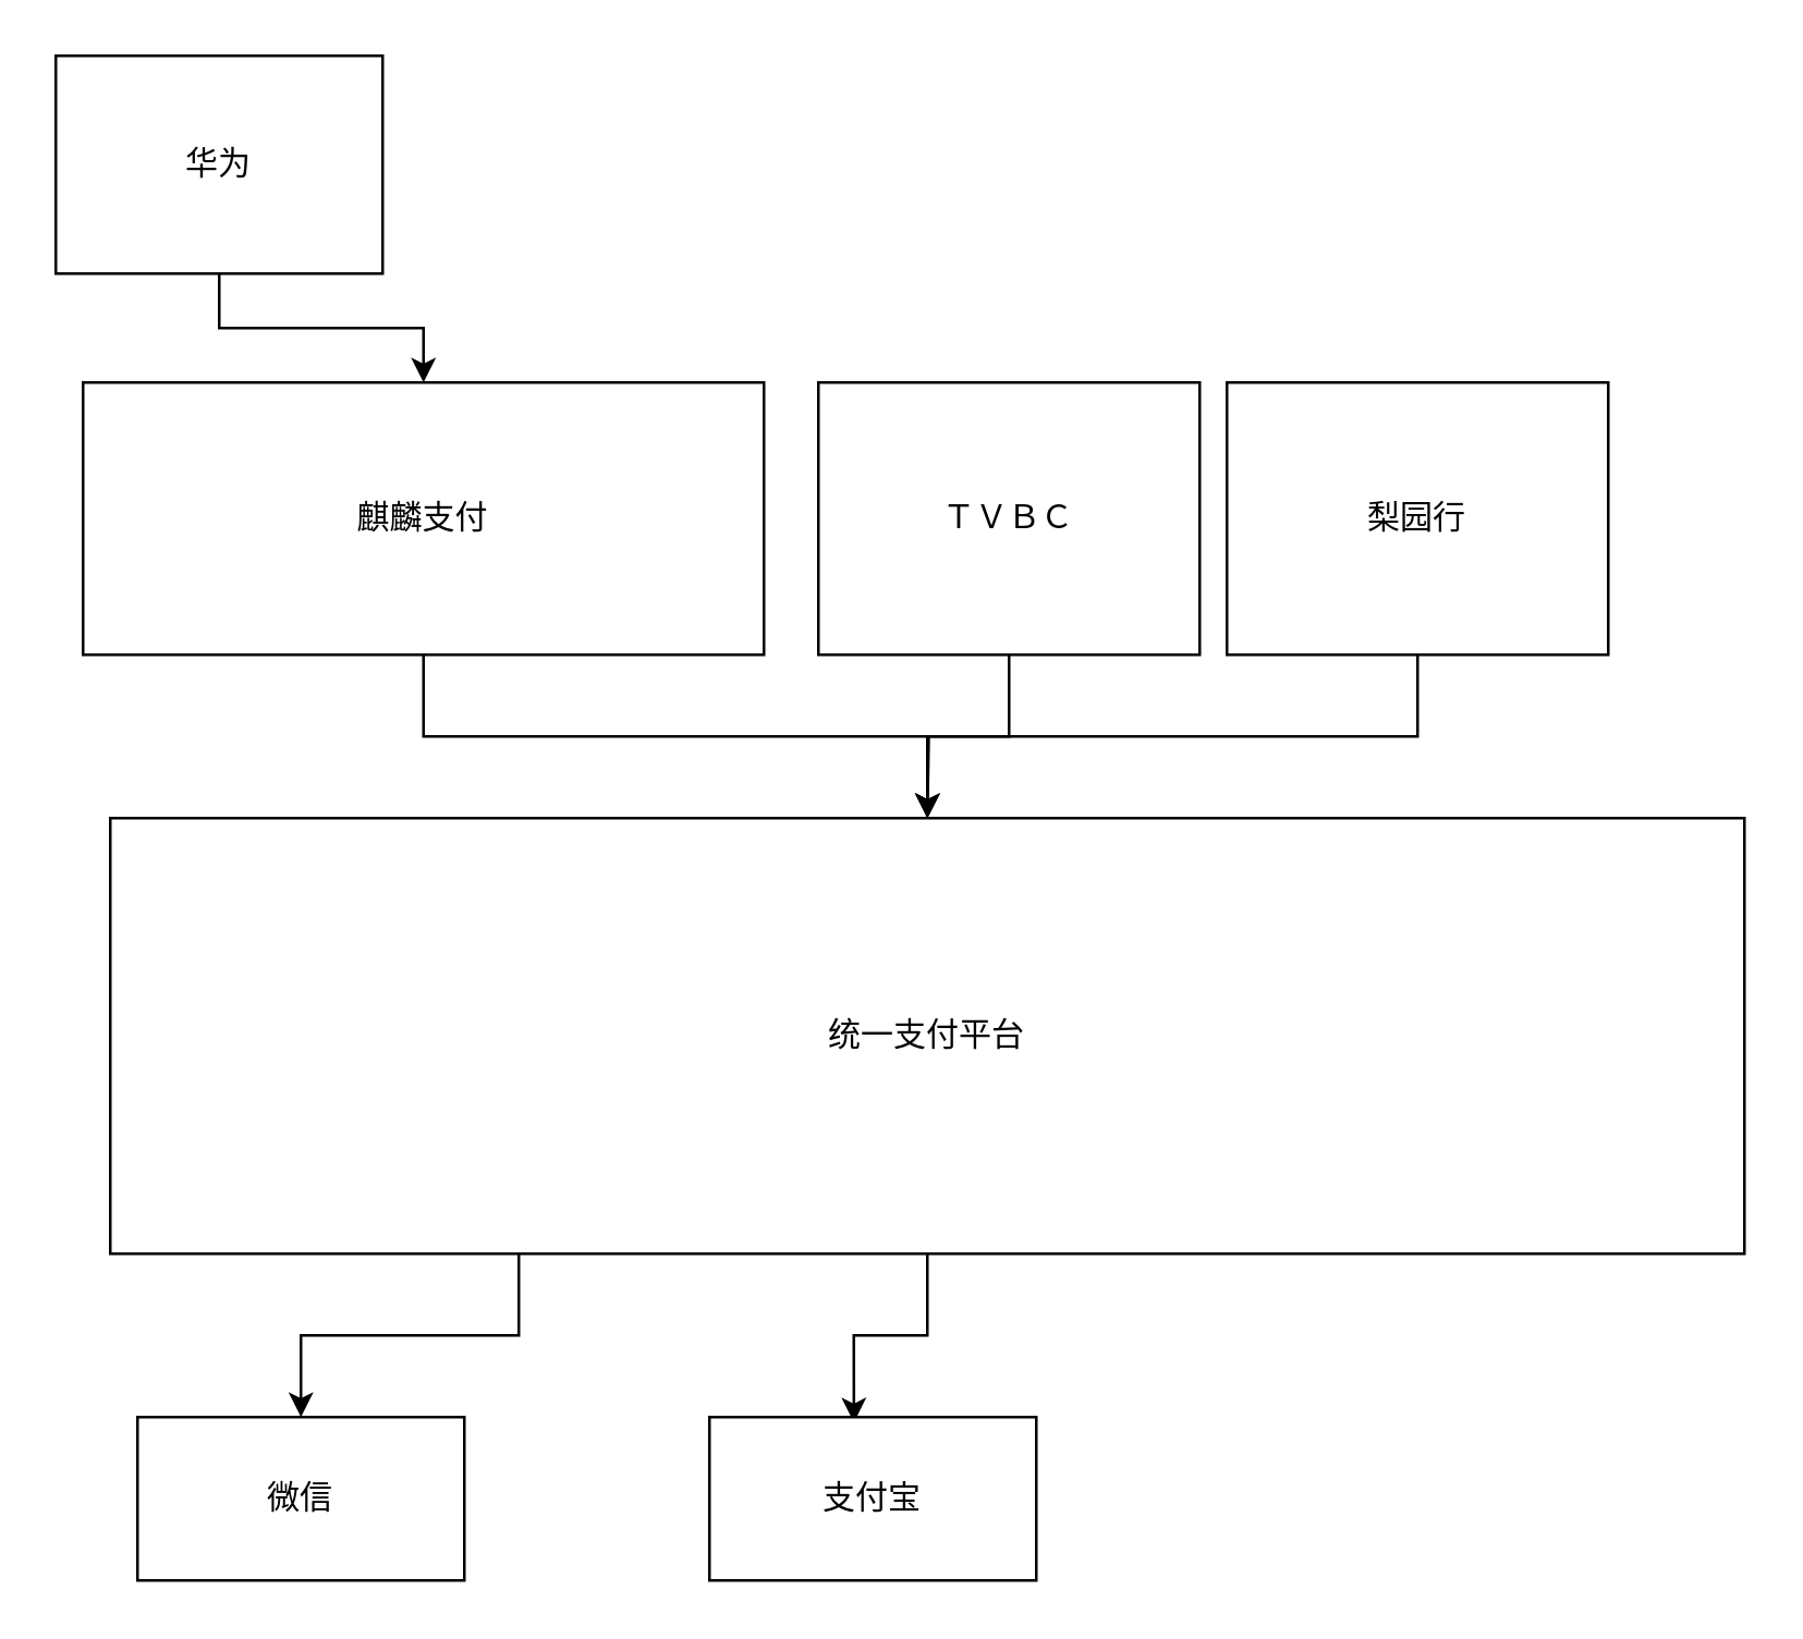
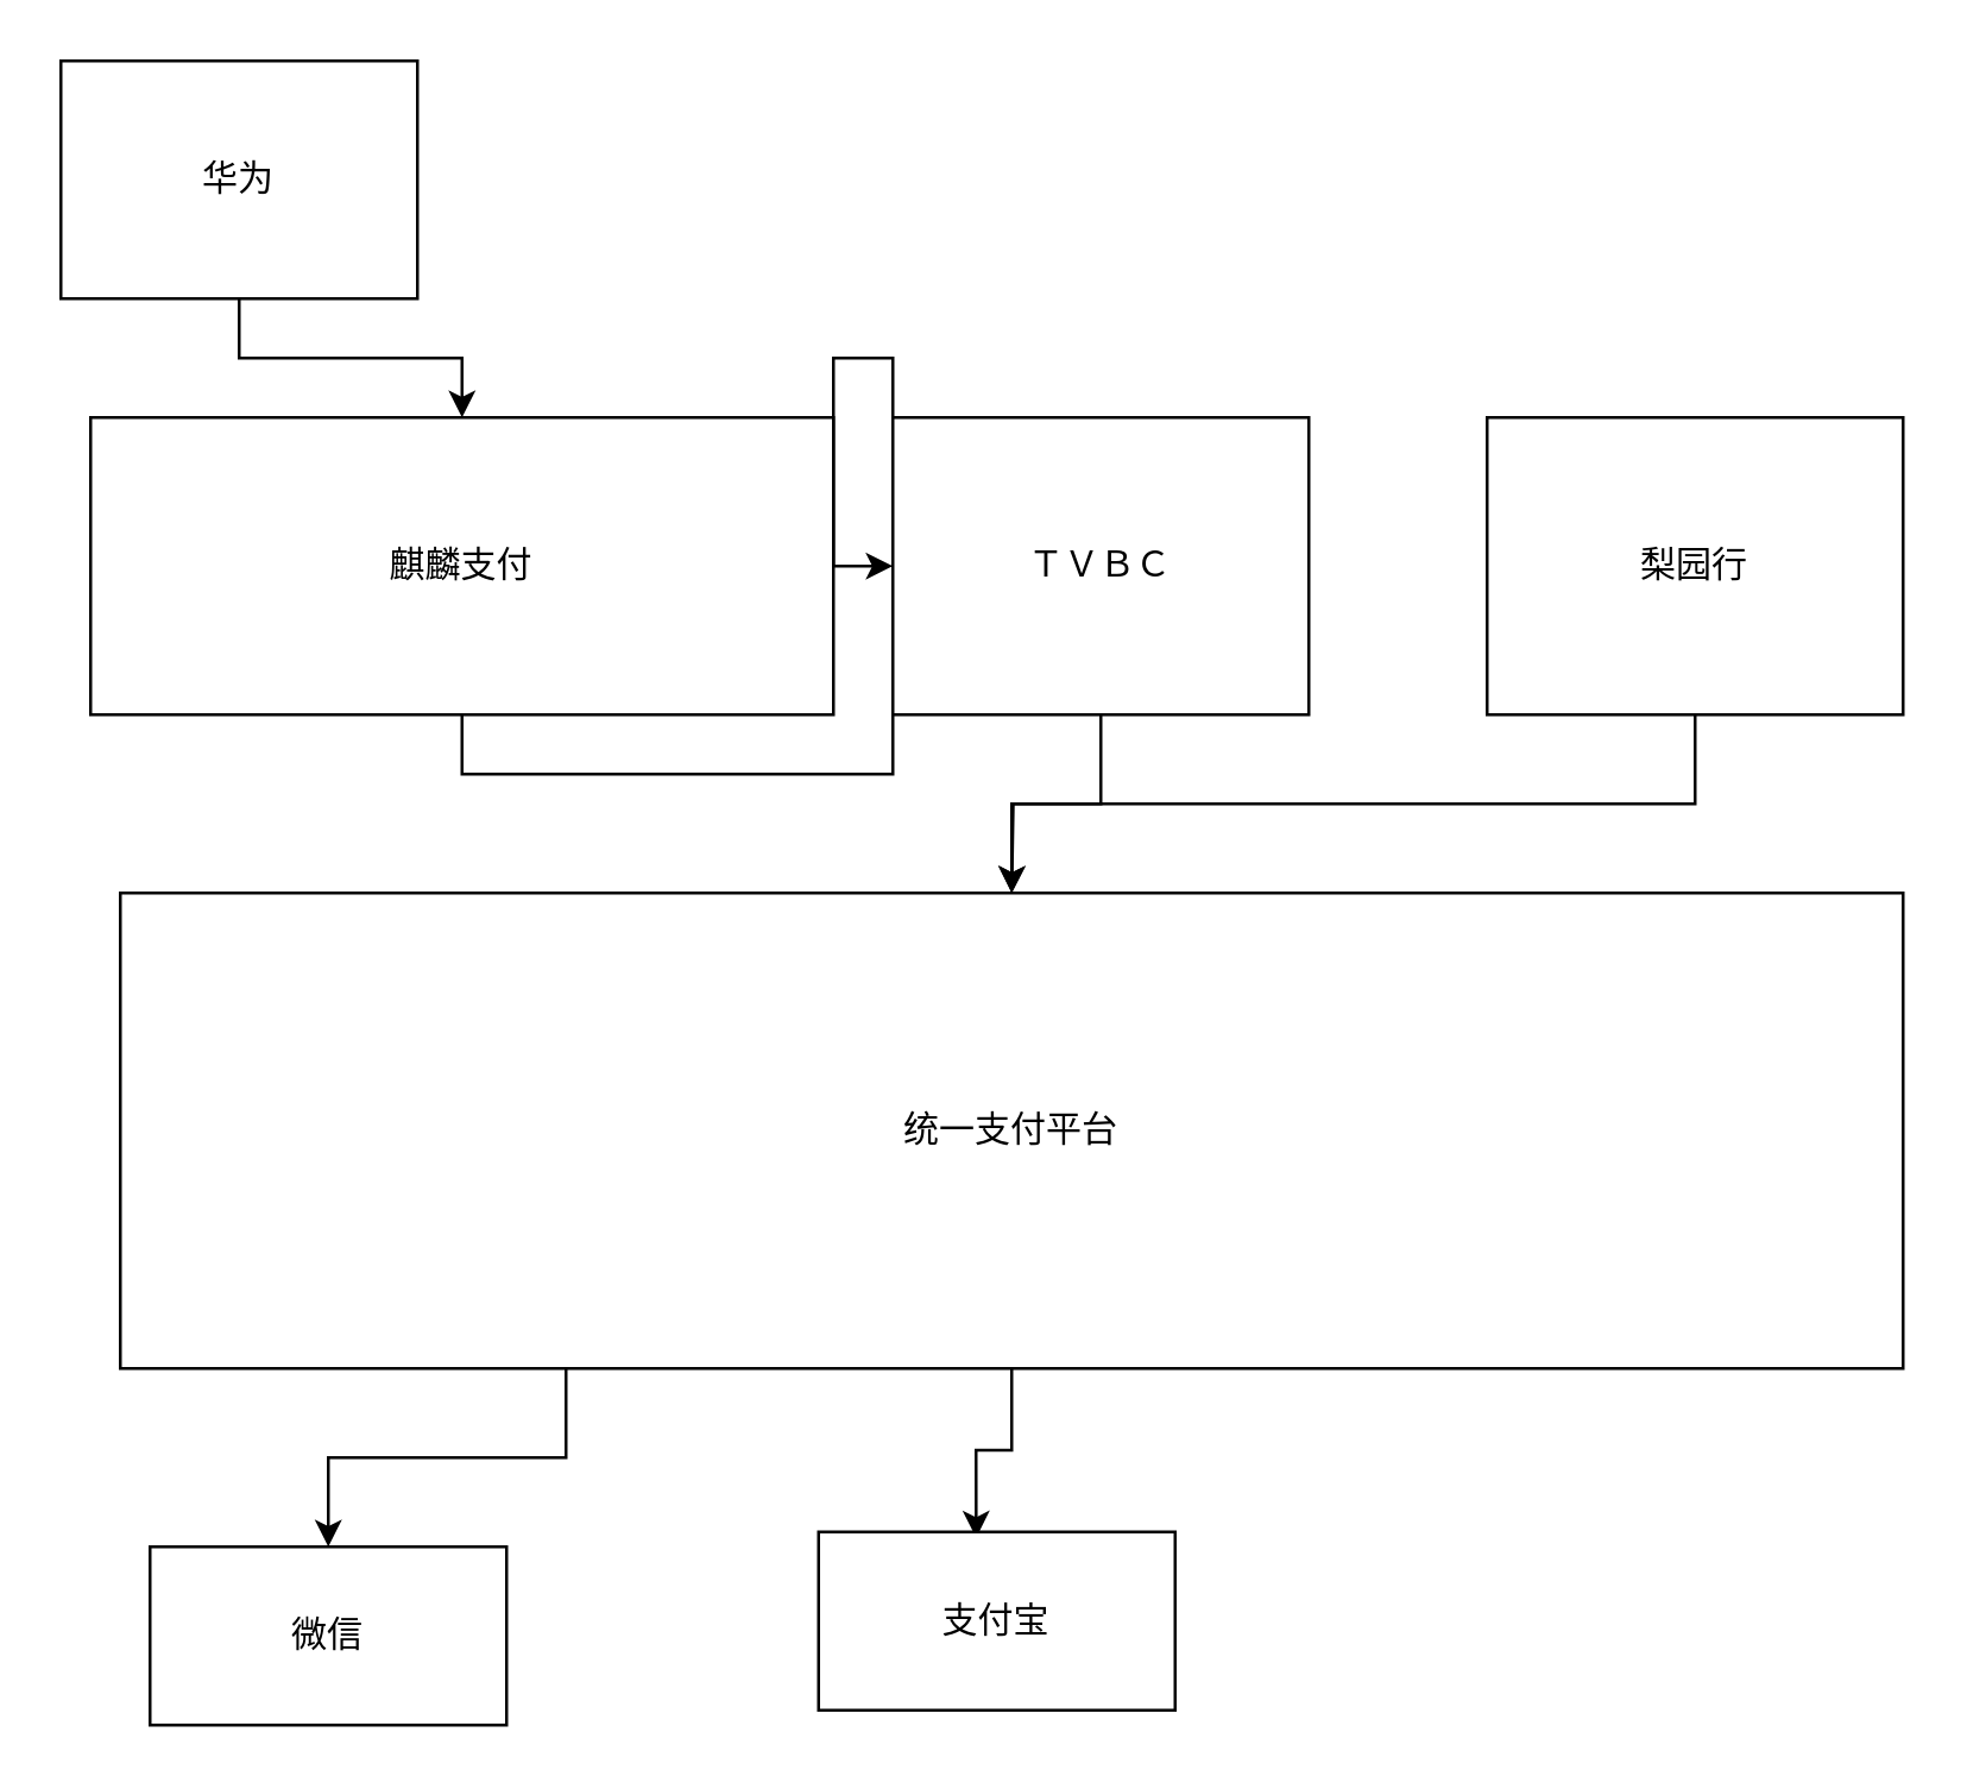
  <mxCell id="0" />
  <mxCell id="1" parent="0" />
  <mxCell id="2" style="edgeStyle=orthogonalEdgeStyle;rounded=0;orthogonalLoop=1;jettySize=auto;html=1;exitX=0.25;exitY=1;exitDx=0;exitDy=0;" edge="1" parent="1" source="4" target="5"><mxGeometry relative="1" as="geometry" /></mxCell>
  <mxCell id="3" style="edgeStyle=orthogonalEdgeStyle;rounded=0;orthogonalLoop=1;jettySize=auto;html=1;exitX=0.5;exitY=1;exitDx=0;exitDy=0;entryX=0.442;entryY=0.033;entryDx=0;entryDy=0;entryPerimeter=0;" edge="1" parent="1" source="4" target="6"><mxGeometry relative="1" as="geometry" /></mxCell>
  <mxCell id="4" value="统一支付平台" style="rounded=0;whiteSpace=wrap;html=1;" vertex="1" parent="1"><mxGeometry x="40" y="300" width="600" height="160" as="geometry" /></mxCell>
  <mxCell id="5" value="微信" style="rounded=0;whiteSpace=wrap;html=1;" vertex="1" parent="1"><mxGeometry x="50" y="520" width="120" height="60" as="geometry" /></mxCell>
- <mxCell id="6" value="支付宝" style="rounded=0;whiteSpace=wrap;html=1;" vertex="1" parent="1"><mxGeometry x="260" y="520" width="120" height="60" as="geometry" /></mxCell>
- <mxCell id="7" style="edgeStyle=orthogonalEdgeStyle;rounded=0;orthogonalLoop=1;jettySize=auto;html=1;exitX=0.5;exitY=1;exitDx=0;exitDy=0;" edge="1" parent="1" source="8" target="4"><mxGeometry relative="1" as="geometry" /></mxCell>
+ <mxCell id="6" value="支付宝" style="rounded=0;whiteSpace=wrap;html=1;" vertex="1" parent="1"><mxGeometry x="275" y="515" width="120" height="60" as="geometry" /></mxCell>
+ <mxCell id="7" style="edgeStyle=orthogonalEdgeStyle;rounded=0;orthogonalLoop=1;jettySize=auto;html=1;exitX=0.5;exitY=1;exitDx=0;exitDy=0;" edge="1" parent="1" source="8" target="10"><mxGeometry relative="1" as="geometry" /></mxCell>
  <mxCell id="8" value="麒麟支付" style="rounded=0;whiteSpace=wrap;html=1;" vertex="1" parent="1"><mxGeometry x="30" y="140" width="250" height="100" as="geometry" /></mxCell>
  <mxCell id="9" style="edgeStyle=orthogonalEdgeStyle;rounded=0;orthogonalLoop=1;jettySize=auto;html=1;" edge="1" parent="1" source="10"><mxGeometry relative="1" as="geometry"><mxPoint x="340" y="300" as="targetPoint" /></mxGeometry></mxCell>
  <mxCell id="10" value="ＴＶＢＣ" style="rounded=0;whiteSpace=wrap;html=1;" vertex="1" parent="1"><mxGeometry x="300" y="140" width="140" height="100" as="geometry" /></mxCell>
  <mxCell id="11" style="edgeStyle=orthogonalEdgeStyle;rounded=0;orthogonalLoop=1;jettySize=auto;html=1;" edge="1" parent="1" source="12" target="4"><mxGeometry relative="1" as="geometry" /></mxCell>
- <mxCell id="12" value="梨园行" style="rounded=0;whiteSpace=wrap;html=1;" vertex="1" parent="1"><mxGeometry x="450" y="140" width="140" height="100" as="geometry" /></mxCell>
+ <mxCell id="12" value="梨园行" style="rounded=0;whiteSpace=wrap;html=1;" vertex="1" parent="1"><mxGeometry x="500" y="140" width="140" height="100" as="geometry" /></mxCell>
  <mxCell id="13" style="edgeStyle=orthogonalEdgeStyle;rounded=0;orthogonalLoop=1;jettySize=auto;html=1;entryX=0.5;entryY=0;entryDx=0;entryDy=0;" edge="1" parent="1" source="14" target="8"><mxGeometry relative="1" as="geometry" /></mxCell>
  <mxCell id="14" value="华为" style="rounded=0;whiteSpace=wrap;html=1;" vertex="1" parent="1"><mxGeometry x="20" y="20" width="120" height="80" as="geometry" /></mxCell>
